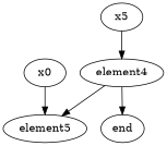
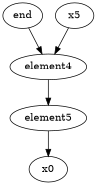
  digraph {
    x0
    element5
    element4
    end
    n5 [label=x5]
-   x0 -> element5
+   element5 -> x0
    element4 -> element5
-   element4 -> end
+   end -> element4
    n5 -> element4
  }
